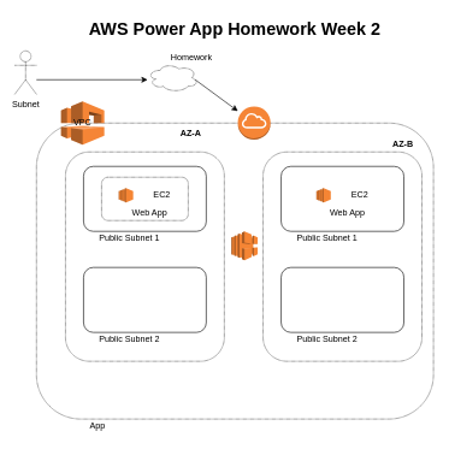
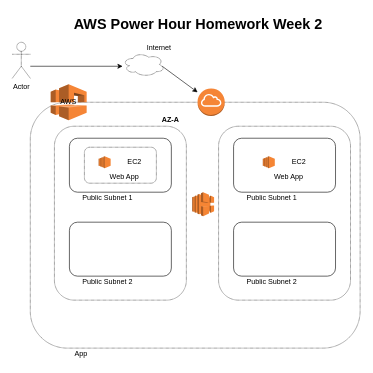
  <mxCell id="0" />
  <mxCell id="1" parent="0" />
  <mxCell id="2" value="" style="rounded=1;whiteSpace=wrap;html=1;dashed=1;dashPattern=1 1;fillColor=none;" vertex="1" parent="1"><mxGeometry x="50" y="170" width="550" height="410" as="geometry" /></mxCell>
  <mxCell id="3" value="App" style="text;html=1;strokeColor=none;fillColor=none;align=center;verticalAlign=middle;whiteSpace=wrap;rounded=0;dashed=1;dashPattern=1 1;" vertex="1" parent="1"><mxGeometry x="50" y="580" width="170" height="20" as="geometry" /></mxCell>
  <mxCell id="4" value="" style="rounded=1;whiteSpace=wrap;html=1;dashed=1;dashPattern=1 1;fillColor=none;" vertex="1" parent="1"><mxGeometry x="90.25" y="210" width="220" height="290" as="geometry" /></mxCell>
- <mxCell id="5" value="AZ-A" style="text;html=1;strokeColor=none;fillColor=none;align=center;verticalAlign=middle;whiteSpace=wrap;rounded=0;dashed=1;dashPattern=1 1;fontStyle=1" vertex="1" parent="1"><mxGeometry x="244" y="175" width="40" height="20" as="geometry" /></mxCell>
- <mxCell id="6" value="&lt;h1&gt;AWS Power App Homework Week 2&lt;/h1&gt;" style="text;html=1;strokeColor=none;fillColor=none;spacing=5;spacingTop=-20;whiteSpace=wrap;overflow=hidden;rounded=0;dashed=1;dashPattern=1 1;" vertex="1" parent="1"><mxGeometry x="118.25" y="20" width="440" height="40" as="geometry" /></mxCell>
+ <mxCell id="5" value="AZ-A" style="text;html=1;strokeColor=none;fillColor=none;align=center;verticalAlign=middle;whiteSpace=wrap;rounded=0;dashed=1;dashPattern=1 1;fontStyle=1" vertex="1" parent="1"><mxGeometry x="264" y="190" width="40" height="20" as="geometry" /></mxCell>
+ <mxCell id="6" value="&lt;h1&gt;AWS Power Hour Homework Week 2&lt;/h1&gt;" style="text;html=1;strokeColor=none;fillColor=none;spacing=5;spacingTop=-20;whiteSpace=wrap;overflow=hidden;rounded=0;dashed=1;dashPattern=1 1;" vertex="1" parent="1"><mxGeometry x="118.25" y="20" width="440" height="40" as="geometry" /></mxCell>
  <mxCell id="7" value="" style="outlineConnect=0;dashed=0;verticalLabelPosition=bottom;verticalAlign=top;align=center;html=1;shape=mxgraph.aws3.vpc;fillColor=#F58536;gradientColor=none;" vertex="1" parent="1"><mxGeometry x="84" y="140" width="60" height="60" as="geometry" /></mxCell>
- <mxCell id="8" value="VPC" style="text;html=1;strokeColor=none;fillColor=none;align=center;verticalAlign=middle;whiteSpace=wrap;rounded=0;" vertex="1" parent="1"><mxGeometry x="94" y="160" width="40" height="20" as="geometry" /></mxCell>
+ <mxCell id="8" value="AWS" style="text;html=1;strokeColor=none;fillColor=none;align=center;verticalAlign=middle;whiteSpace=wrap;rounded=0;" vertex="1" parent="1"><mxGeometry x="94" y="160" width="40" height="20" as="geometry" /></mxCell>
  <mxCell id="9" value="" style="rounded=1;whiteSpace=wrap;html=1;fillColor=none;" vertex="1" parent="1"><mxGeometry x="115.25" y="230" width="170" height="90" as="geometry" /></mxCell>
  <mxCell id="10" value="" style="rounded=1;whiteSpace=wrap;html=1;fillColor=none;" vertex="1" parent="1"><mxGeometry x="115.25" y="370" width="170" height="90" as="geometry" /></mxCell>
  <mxCell id="11" value="Public Subnet 1" style="text;html=1;strokeColor=none;fillColor=none;align=center;verticalAlign=middle;whiteSpace=wrap;rounded=0;" vertex="1" parent="1"><mxGeometry x="124" y="320" width="110" height="20" as="geometry" /></mxCell>
  <mxCell id="12" value="Public Subnet 2" style="text;html=1;strokeColor=none;fillColor=none;align=center;verticalAlign=middle;whiteSpace=wrap;rounded=0;" vertex="1" parent="1"><mxGeometry x="124" y="460" width="110" height="20" as="geometry" /></mxCell>
  <mxCell id="13" value="" style="rounded=1;whiteSpace=wrap;html=1;fillColor=none;dashed=1;dashPattern=1 1;" vertex="1" parent="1"><mxGeometry x="140.25" y="245" width="120" height="60" as="geometry" /></mxCell>
  <mxCell id="14" value="" style="outlineConnect=0;dashed=0;verticalLabelPosition=bottom;verticalAlign=top;align=center;html=1;shape=mxgraph.aws3.ec2;fillColor=#F58534;gradientColor=none;dashPattern=1 1;" vertex="1" parent="1"><mxGeometry x="164" y="260" width="20" height="20" as="geometry" /></mxCell>
  <mxCell id="15" value="EC2" style="text;html=1;strokeColor=none;fillColor=none;align=center;verticalAlign=middle;whiteSpace=wrap;rounded=0;dashed=1;dashPattern=1 1;" vertex="1" parent="1"><mxGeometry x="204" y="260" width="40" height="20" as="geometry" /></mxCell>
  <mxCell id="16" value="Web App" style="text;html=1;strokeColor=none;fillColor=none;align=center;verticalAlign=middle;whiteSpace=wrap;rounded=0;dashed=1;dashPattern=1 1;" vertex="1" parent="1"><mxGeometry x="180.25" y="285" width="53.75" height="20" as="geometry" /></mxCell>
  <mxCell id="17" value="" style="rounded=1;whiteSpace=wrap;html=1;dashed=1;dashPattern=1 1;fillColor=none;" vertex="1" parent="1"><mxGeometry x="364" y="210" width="220" height="290" as="geometry" /></mxCell>
- <mxCell id="18" value="AZ-B" style="text;html=1;strokeColor=none;fillColor=none;align=center;verticalAlign=middle;whiteSpace=wrap;rounded=0;dashed=1;dashPattern=1 1;fontStyle=1" vertex="1" parent="1"><mxGeometry x="537.75" y="190" width="40" height="20" as="geometry" /></mxCell>
  <mxCell id="19" value="" style="rounded=1;whiteSpace=wrap;html=1;fillColor=none;" vertex="1" parent="1"><mxGeometry x="389" y="230" width="170" height="90" as="geometry" /></mxCell>
  <mxCell id="20" value="" style="rounded=1;whiteSpace=wrap;html=1;fillColor=none;" vertex="1" parent="1"><mxGeometry x="389" y="370" width="170" height="90" as="geometry" /></mxCell>
  <mxCell id="21" value="Public Subnet 1" style="text;html=1;strokeColor=none;fillColor=none;align=center;verticalAlign=middle;whiteSpace=wrap;rounded=0;" vertex="1" parent="1"><mxGeometry x="397.75" y="320" width="110" height="20" as="geometry" /></mxCell>
  <mxCell id="22" value="Public Subnet 2" style="text;html=1;strokeColor=none;fillColor=none;align=center;verticalAlign=middle;whiteSpace=wrap;rounded=0;" vertex="1" parent="1"><mxGeometry x="397.75" y="460" width="110" height="20" as="geometry" /></mxCell>
  <mxCell id="23" value="" style="outlineConnect=0;dashed=0;verticalLabelPosition=bottom;verticalAlign=top;align=center;html=1;shape=mxgraph.aws3.ec2;fillColor=#F58534;gradientColor=none;dashPattern=1 1;" vertex="1" parent="1"><mxGeometry x="437.75" y="260" width="20" height="20" as="geometry" /></mxCell>
  <mxCell id="24" value="EC2" style="text;html=1;strokeColor=none;fillColor=none;align=center;verticalAlign=middle;whiteSpace=wrap;rounded=0;dashed=1;dashPattern=1 1;" vertex="1" parent="1"><mxGeometry x="477.75" y="260" width="40" height="20" as="geometry" /></mxCell>
  <mxCell id="25" value="Web App" style="text;html=1;strokeColor=none;fillColor=none;align=center;verticalAlign=middle;whiteSpace=wrap;rounded=0;dashed=1;dashPattern=1 1;" vertex="1" parent="1"><mxGeometry x="454" y="285" width="53.75" height="20" as="geometry" /></mxCell>
  <mxCell id="26" value="" style="outlineConnect=0;dashed=0;verticalLabelPosition=bottom;verticalAlign=top;align=center;html=1;shape=mxgraph.aws3.elastic_load_balancing;fillColor=#F58534;gradientColor=none;dashPattern=1 1;" vertex="1" parent="1"><mxGeometry x="320" y="320" width="36.5" height="40" as="geometry" /></mxCell>
  <mxCell id="27" value="" style="outlineConnect=0;dashed=0;verticalLabelPosition=bottom;verticalAlign=top;align=center;html=1;shape=mxgraph.aws3.internet_gateway;fillColor=#F58536;gradientColor=none;dashPattern=1 1;" vertex="1" parent="1"><mxGeometry x="329" y="147" width="45.25" height="46" as="geometry" /></mxCell>
  <mxCell id="28" value="" style="ellipse;shape=cloud;whiteSpace=wrap;html=1;dashed=1;dashPattern=1 1;fillColor=none;" vertex="1" parent="1"><mxGeometry x="204" y="87" width="70" height="40" as="geometry" /></mxCell>
- <mxCell id="29" value="Homework" style="text;html=1;strokeColor=none;fillColor=none;align=center;verticalAlign=middle;whiteSpace=wrap;rounded=0;dashed=1;dashPattern=1 1;" vertex="1" parent="1"><mxGeometry x="245.25" y="70" width="40" height="20" as="geometry" /></mxCell>
+ <mxCell id="29" value="Internet" style="text;html=1;strokeColor=none;fillColor=none;align=center;verticalAlign=middle;whiteSpace=wrap;rounded=0;dashed=1;dashPattern=1 1;" vertex="1" parent="1"><mxGeometry x="245.25" y="70" width="40" height="20" as="geometry" /></mxCell>
  <mxCell id="30" value="" style="endArrow=classic;html=1;" edge="1" parent="1" target="27"><mxGeometry width="50" height="50" relative="1" as="geometry"><mxPoint x="270" y="110" as="sourcePoint" /><mxPoint x="320" y="60" as="targetPoint" /></mxGeometry></mxCell>
- <mxCell id="31" value="Subnet" style="shape=umlActor;verticalLabelPosition=bottom;verticalAlign=top;html=1;outlineConnect=0;dashed=1;dashPattern=1 1;fillColor=none;" vertex="1" parent="1"><mxGeometry x="20" y="70" width="30" height="60" as="geometry" /></mxCell>
+ <mxCell id="31" value="Actor" style="shape=umlActor;verticalLabelPosition=bottom;verticalAlign=top;html=1;outlineConnect=0;dashed=1;dashPattern=1 1;fillColor=none;" vertex="1" parent="1"><mxGeometry x="20" y="70" width="30" height="60" as="geometry" /></mxCell>
  <mxCell id="32" value="" style="endArrow=classic;html=1;entryX=0;entryY=0.575;entryDx=0;entryDy=0;entryPerimeter=0;" edge="1" parent="1" target="28"><mxGeometry width="50" height="50" relative="1" as="geometry"><mxPoint x="50" y="110" as="sourcePoint" /><mxPoint x="100" y="60" as="targetPoint" /></mxGeometry></mxCell>
